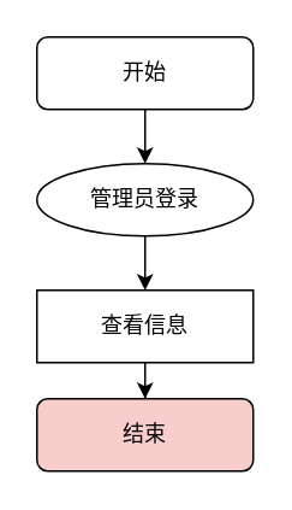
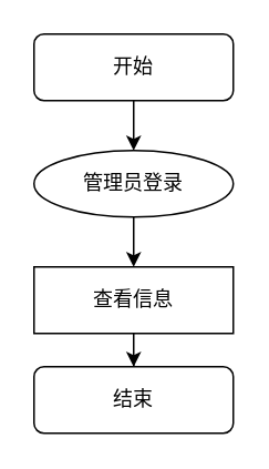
  <mxCell id="0" />
  <mxCell id="1" parent="0" />
  <mxCell id="2" style="edgeStyle=orthogonalEdgeStyle;rounded=0;orthogonalLoop=1;jettySize=auto;html=1;exitX=0.5;exitY=1;exitDx=0;exitDy=0;entryX=0.5;entryY=0;entryDx=0;entryDy=0;" edge="1" parent="1" source="3" target="5"><mxGeometry relative="1" as="geometry" /></mxCell>
  <mxCell id="3" value="开始" style="rounded=1;whiteSpace=wrap;html=1;" parent="1" vertex="1"><mxGeometry x="20" y="20" width="120" height="40" as="geometry" /></mxCell>
  <mxCell id="4" style="edgeStyle=orthogonalEdgeStyle;rounded=0;orthogonalLoop=1;jettySize=auto;html=1;exitX=0.5;exitY=1;exitDx=0;exitDy=0;entryX=0.5;entryY=0;entryDx=0;entryDy=0;" edge="1" parent="1" source="5" target="7"><mxGeometry relative="1" as="geometry" /></mxCell>
  <mxCell id="5" value="管理员登录" style="ellipse;whiteSpace=wrap;html=1;" parent="1" vertex="1"><mxGeometry x="20" y="90" width="120" height="40" as="geometry" /></mxCell>
  <mxCell id="6" value="" style="edgeStyle=orthogonalEdgeStyle;rounded=0;orthogonalLoop=1;jettySize=auto;html=1;" parent="1" source="7" target="8" edge="1"><mxGeometry relative="1" as="geometry" /></mxCell>
  <mxCell id="7" value="查看信息" style="rounded=0;whiteSpace=wrap;html=1;" parent="1" vertex="1"><mxGeometry x="20" y="160" width="120" height="40" as="geometry" /></mxCell>
- <mxCell id="8" value="结束" style="rounded=1;whiteSpace=wrap;html=1;fillColor=#f8cecc;" parent="1" vertex="1"><mxGeometry x="20" y="220" width="120" height="40" as="geometry" /></mxCell>
+ <mxCell id="8" value="结束" style="rounded=1;whiteSpace=wrap;html=1;" parent="1" vertex="1"><mxGeometry x="20" y="220" width="120" height="40" as="geometry" /></mxCell>
